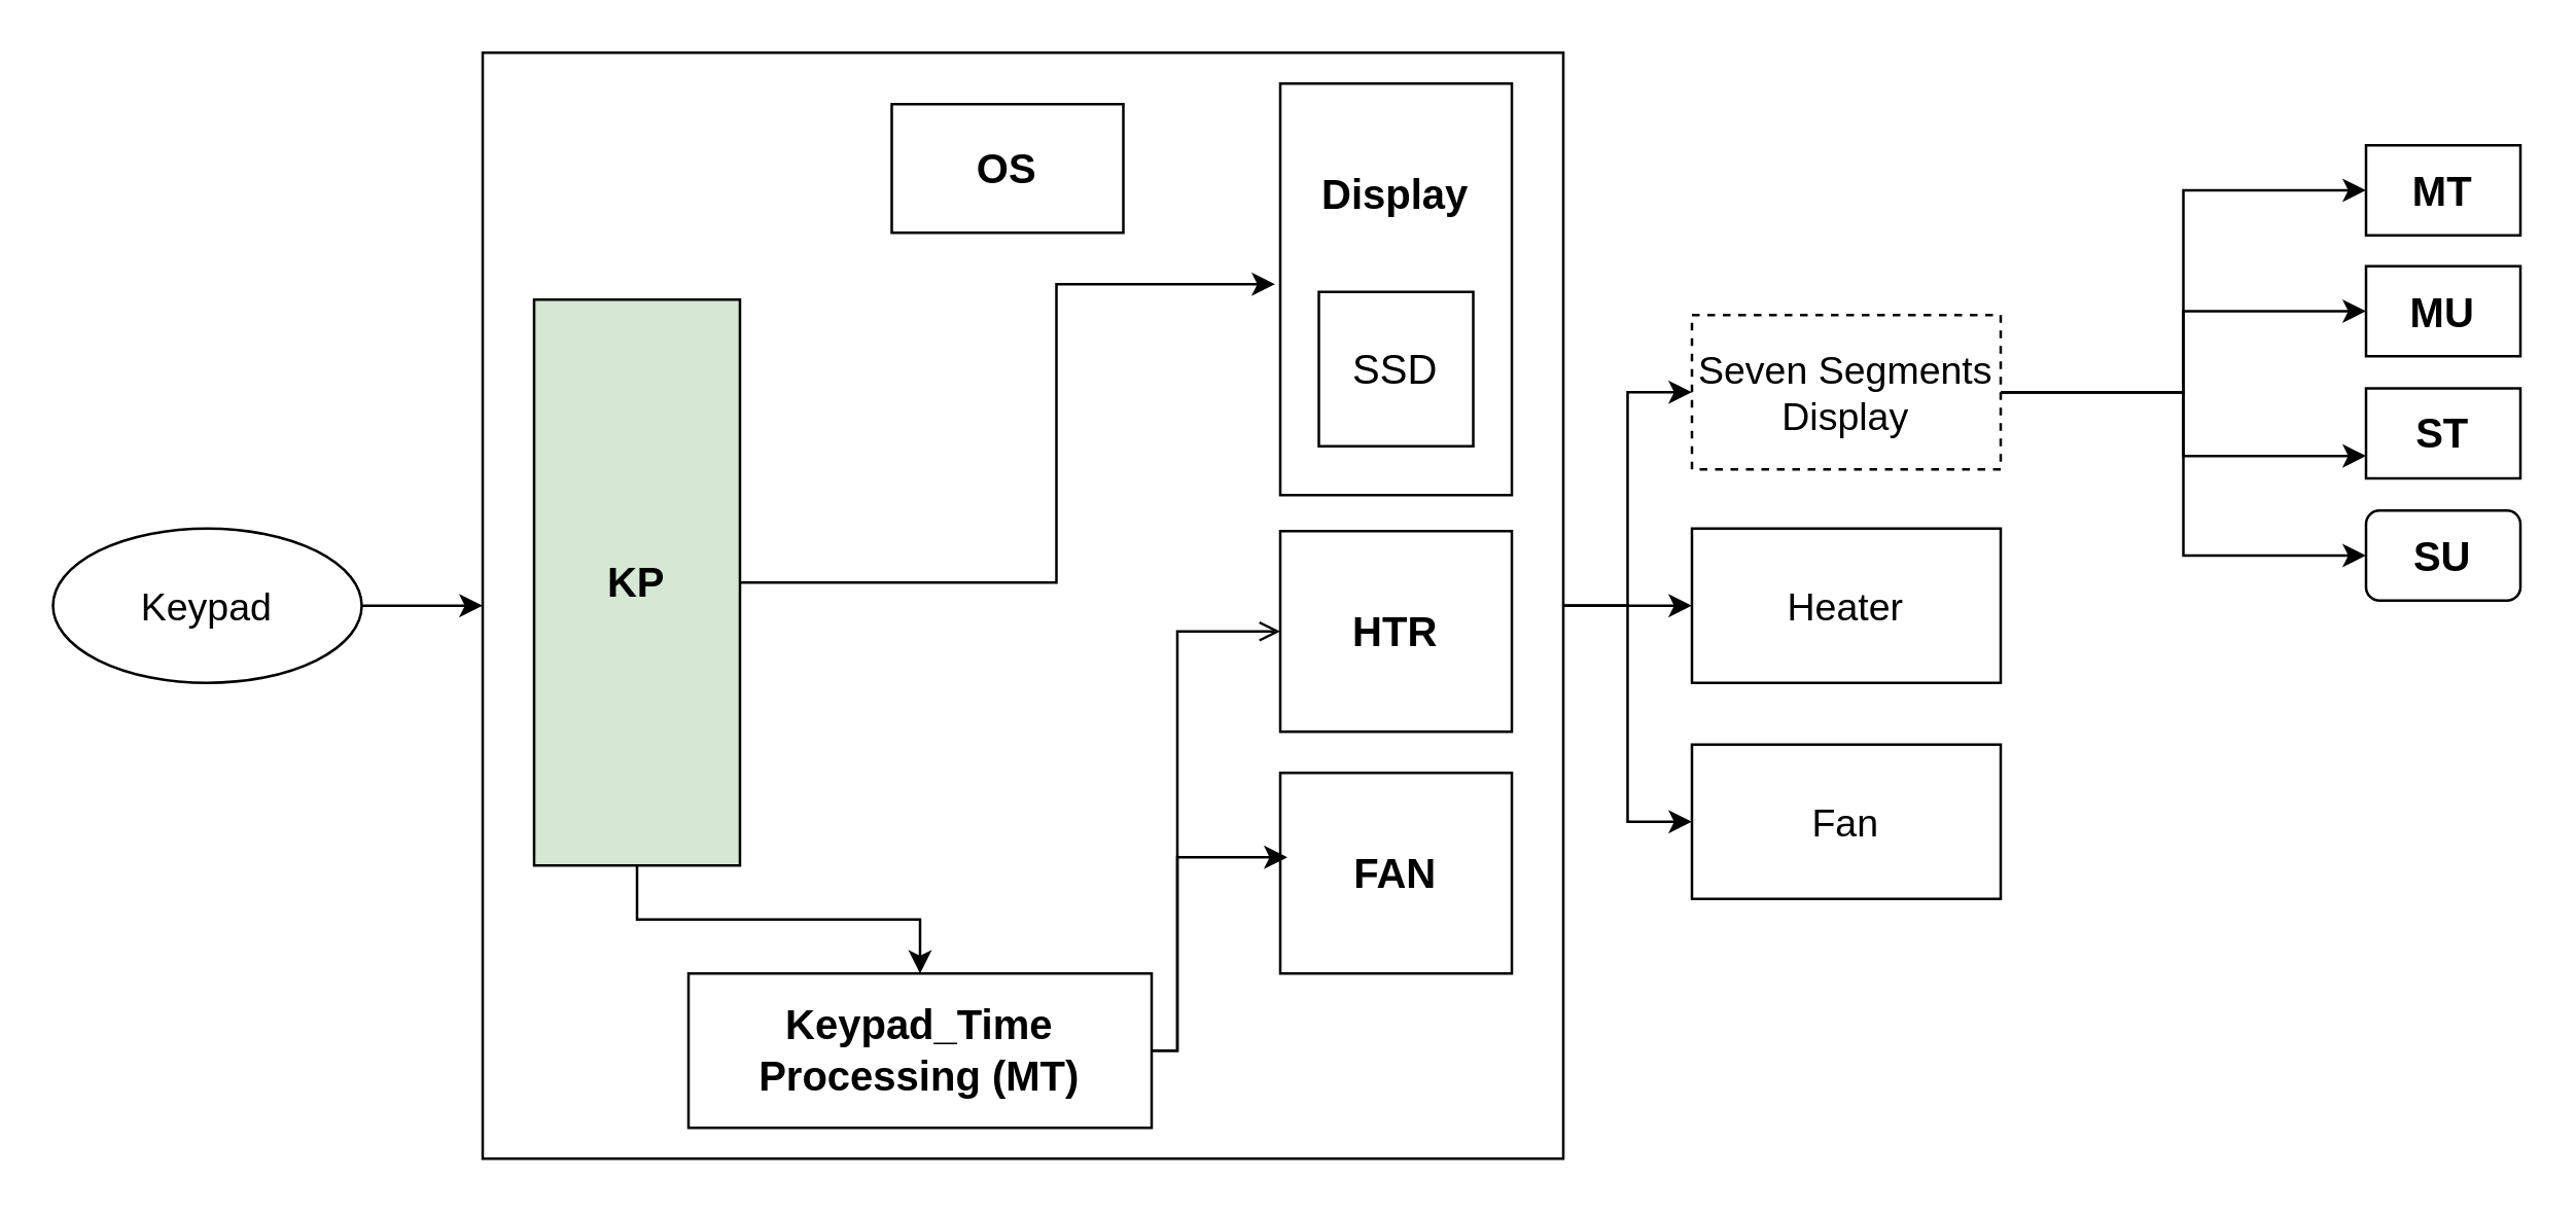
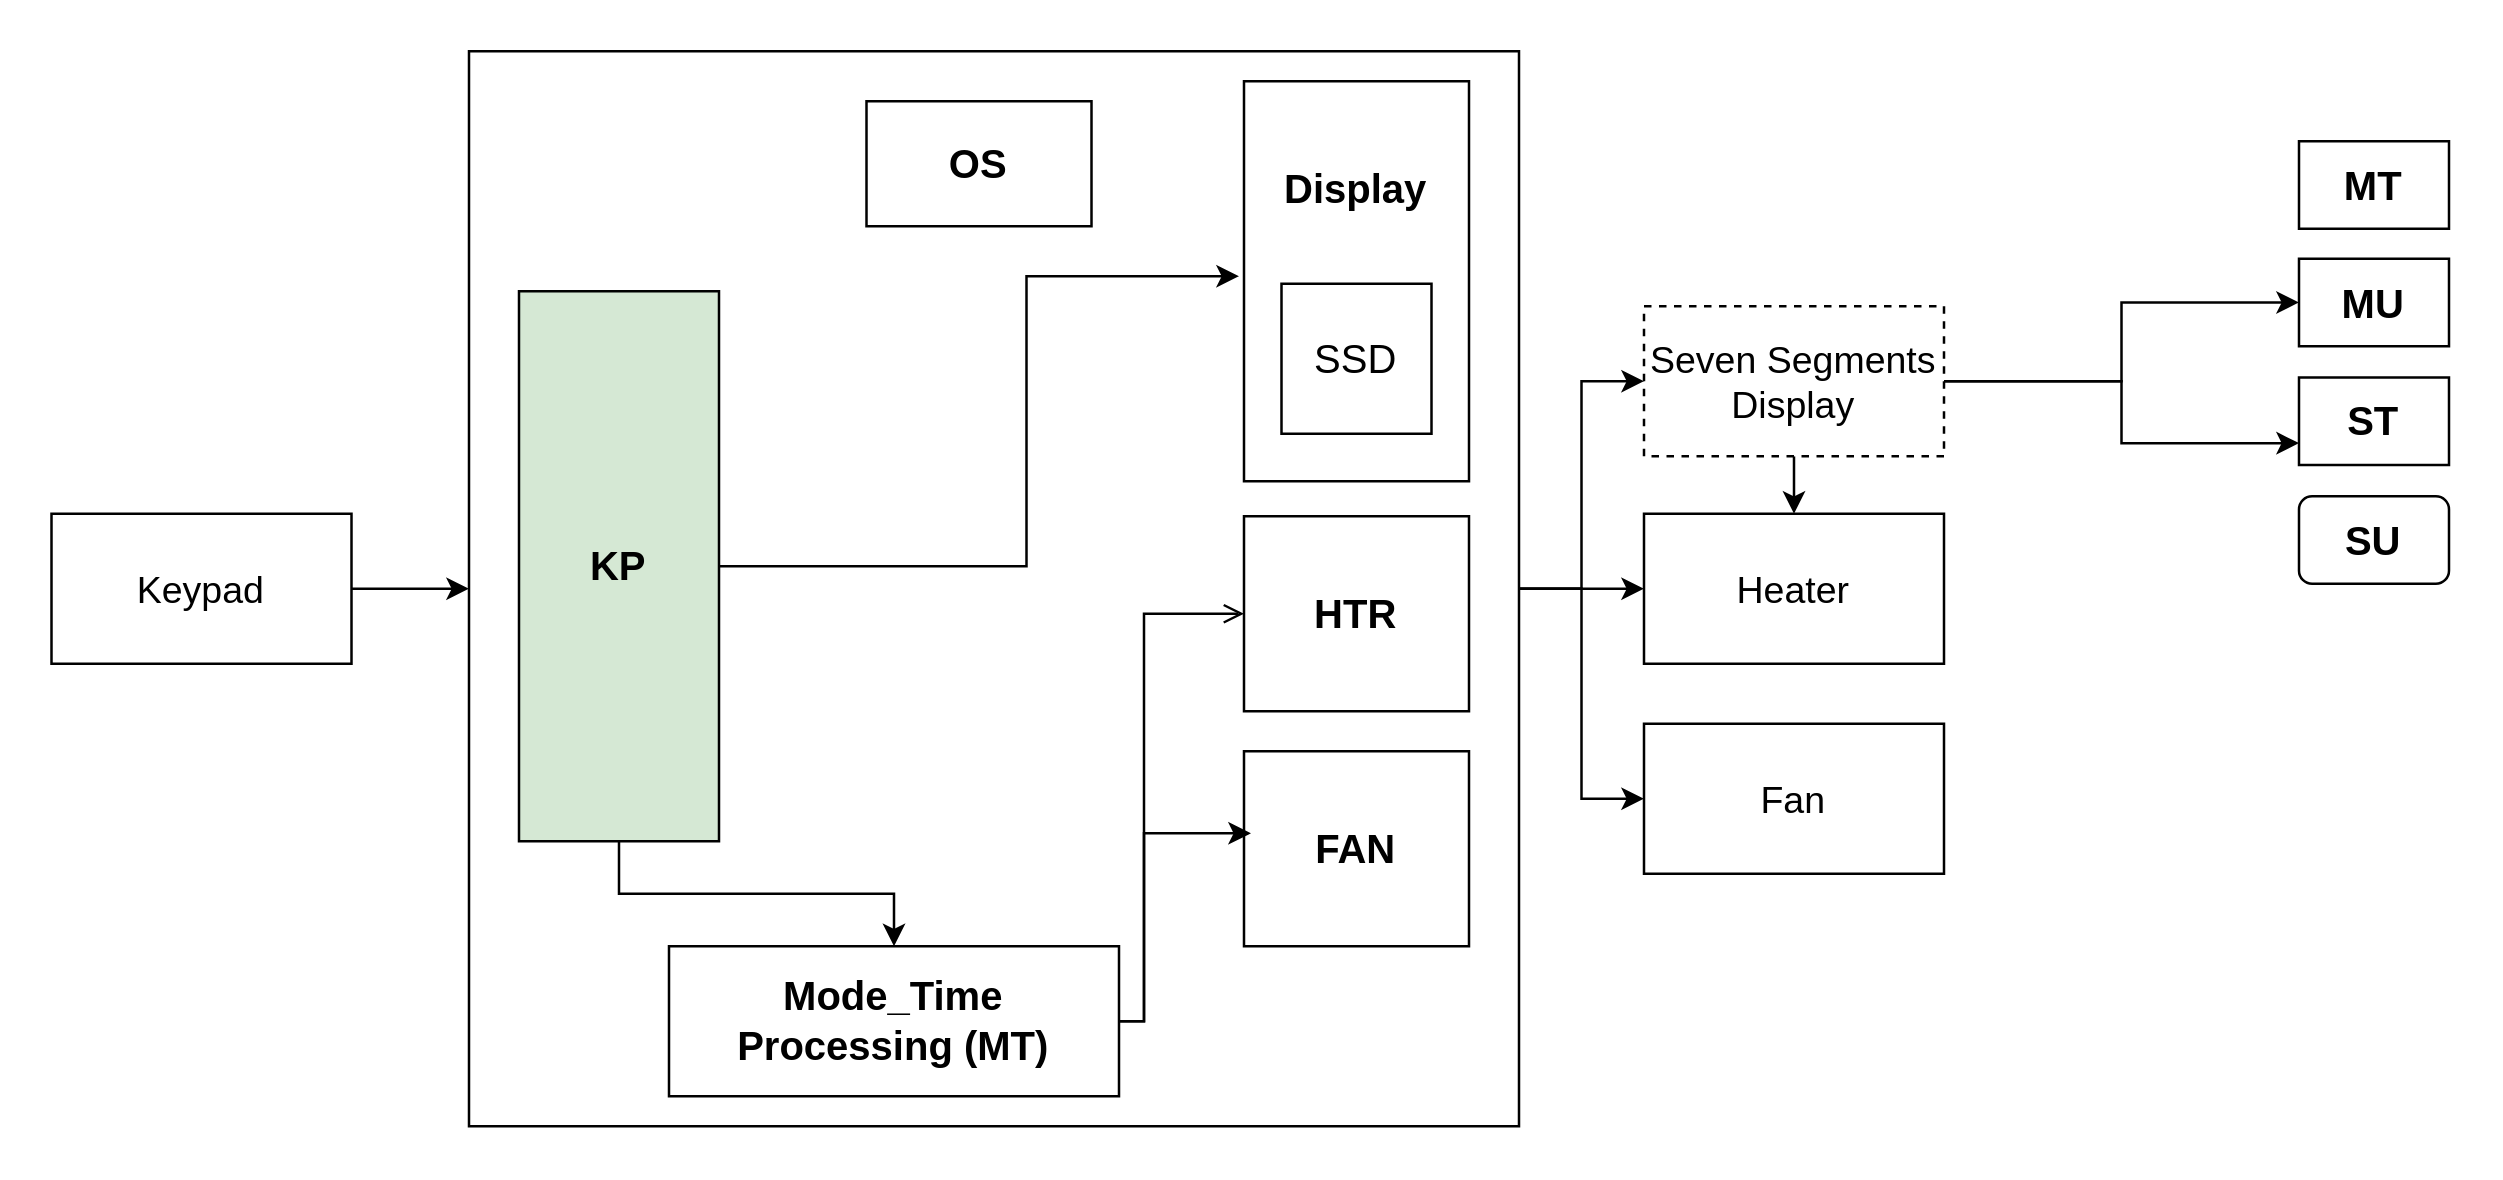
  <mxCell id="0" />
  <mxCell id="1" parent="0" />
- <mxCell id="2" style="edgeStyle=orthogonalEdgeStyle;rounded=0;orthogonalLoop=1;jettySize=auto;html=1;entryX=0;entryY=0.5;entryDx=0;entryDy=0;" edge="1" parent="1" source="6" target="27"><mxGeometry relative="1" as="geometry"><mxPoint x="878" y="77.5" as="targetPoint" /></mxGeometry></mxCell>
  <mxCell id="3" style="edgeStyle=orthogonalEdgeStyle;rounded=0;orthogonalLoop=1;jettySize=auto;html=1;entryX=0;entryY=0.5;entryDx=0;entryDy=0;" edge="1" parent="1" source="6" target="28"><mxGeometry relative="1" as="geometry"><mxPoint x="878" y="133.25" as="targetPoint" /></mxGeometry></mxCell>
  <mxCell id="4" style="edgeStyle=orthogonalEdgeStyle;rounded=0;orthogonalLoop=1;jettySize=auto;html=1;entryX=0;entryY=0.75;entryDx=0;entryDy=0;" edge="1" parent="1" source="6" target="29"><mxGeometry relative="1" as="geometry"><mxPoint x="878" y="172" as="targetPoint" /></mxGeometry></mxCell>
- <mxCell id="5" style="edgeStyle=orthogonalEdgeStyle;rounded=0;orthogonalLoop=1;jettySize=auto;html=1;entryX=0;entryY=0.5;entryDx=0;entryDy=0;" edge="1" parent="1" source="6" target="30"><mxGeometry relative="1" as="geometry"><mxPoint x="878" y="219.5" as="targetPoint" /></mxGeometry></mxCell>
+ <mxCell id="5" style="edgeStyle=orthogonalEdgeStyle;rounded=0;orthogonalLoop=1;jettySize=auto;html=1;" edge="1" parent="1" source="6" target="9"><mxGeometry relative="1" as="geometry"><mxPoint x="878" y="219.5" as="targetPoint" /></mxGeometry></mxCell>
  <mxCell id="6" value="Seven Segments Display" style="rounded=0;whiteSpace=wrap;html=1;fontStyle=0;fontSize=15;dashed=1;" vertex="1" parent="1"><mxGeometry x="657" y="122" width="120" height="60" as="geometry" /></mxCell>
  <mxCell id="7" value="" style="edgeStyle=orthogonalEdgeStyle;rounded=0;orthogonalLoop=1;jettySize=auto;html=1;" edge="1" parent="1" source="8" target="14"><mxGeometry relative="1" as="geometry" /></mxCell>
- <mxCell id="8" value="Keypad" style="ellipse;whiteSpace=wrap;html=1;fontStyle=0;fontSize=15;" vertex="1" parent="1"><mxGeometry x="20" y="205" width="120" height="60" as="geometry" /></mxCell>
+ <mxCell id="8" value="Keypad" style="rounded=0;whiteSpace=wrap;html=1;fontStyle=0;fontSize=15;" vertex="1" parent="1"><mxGeometry x="20" y="205" width="120" height="60" as="geometry" /></mxCell>
  <mxCell id="9" value="Heater" style="rounded=0;whiteSpace=wrap;html=1;fontStyle=0;fontSize=15;" vertex="1" parent="1"><mxGeometry x="657" y="205" width="120" height="60" as="geometry" /></mxCell>
  <mxCell id="10" value="Fan" style="rounded=0;whiteSpace=wrap;html=1;fontStyle=0;fontSize=15;" vertex="1" parent="1"><mxGeometry x="657" y="289" width="120" height="60" as="geometry" /></mxCell>
  <mxCell id="11" style="edgeStyle=orthogonalEdgeStyle;rounded=0;orthogonalLoop=1;jettySize=auto;html=1;entryX=0;entryY=0.5;entryDx=0;entryDy=0;" edge="1" parent="1" source="14" target="6"><mxGeometry relative="1" as="geometry" /></mxCell>
  <mxCell id="12" style="edgeStyle=orthogonalEdgeStyle;rounded=0;orthogonalLoop=1;jettySize=auto;html=1;entryX=0;entryY=0.5;entryDx=0;entryDy=0;" edge="1" parent="1" source="14" target="10"><mxGeometry relative="1" as="geometry" /></mxCell>
  <mxCell id="13" style="edgeStyle=orthogonalEdgeStyle;rounded=0;orthogonalLoop=1;jettySize=auto;html=1;entryX=0;entryY=0.5;entryDx=0;entryDy=0;" edge="1" parent="1" source="14" target="9"><mxGeometry relative="1" as="geometry" /></mxCell>
  <mxCell id="14" value="" style="rounded=0;whiteSpace=wrap;html=1;" vertex="1" parent="1"><mxGeometry x="187" y="20" width="420" height="430" as="geometry" /></mxCell>
  <mxCell id="15" value="OS" style="rounded=0;whiteSpace=wrap;html=1;fontStyle=1;fontSize=16;" vertex="1" parent="1"><mxGeometry x="346" y="40" width="90" height="50" as="geometry" /></mxCell>
  <mxCell id="16" style="edgeStyle=orthogonalEdgeStyle;rounded=0;orthogonalLoop=1;jettySize=auto;html=1;exitX=1;exitY=0.5;exitDx=0;exitDy=0;" edge="1" parent="1"><mxGeometry relative="1" as="geometry"><mxPoint x="286" y="226" as="sourcePoint" /><mxPoint x="495" y="110" as="targetPoint" /><Array as="points"><mxPoint x="410" y="226" /><mxPoint x="410" y="110" /></Array></mxGeometry></mxCell>
  <mxCell id="17" style="edgeStyle=orthogonalEdgeStyle;rounded=0;orthogonalLoop=1;jettySize=auto;html=1;entryX=0.5;entryY=0;entryDx=0;entryDy=0;" edge="1" parent="1" source="18" target="26"><mxGeometry relative="1" as="geometry" /></mxCell>
  <mxCell id="18" value="&lt;span style=&quot;font-size: 16px;&quot;&gt;KP&lt;/span&gt;" style="rounded=0;whiteSpace=wrap;html=1;fontStyle=1;fontSize=16;fillColor=#d5e8d4;" vertex="1" parent="1"><mxGeometry x="207" y="116" width="80" height="220" as="geometry" /></mxCell>
  <mxCell id="19" value="" style="rounded=0;whiteSpace=wrap;html=1;" vertex="1" parent="1"><mxGeometry x="497" y="32" width="90" height="160" as="geometry" /></mxCell>
  <mxCell id="20" value="HTR" style="rounded=0;whiteSpace=wrap;html=1;fontStyle=1;fontSize=16;" vertex="1" parent="1"><mxGeometry x="497" y="206" width="90" height="78" as="geometry" /></mxCell>
  <mxCell id="21" value="FAN" style="rounded=0;whiteSpace=wrap;html=1;fontStyle=1;fontSize=16;" vertex="1" parent="1"><mxGeometry x="497" y="300" width="90" height="78" as="geometry" /></mxCell>
  <mxCell id="22" value="&lt;font style=&quot;font-size: 16px;&quot;&gt;SSD&lt;/font&gt;" style="whiteSpace=wrap;html=1;aspect=fixed;" vertex="1" parent="1"><mxGeometry x="512" y="113" width="60" height="60" as="geometry" /></mxCell>
  <mxCell id="23" value="&lt;b&gt;&lt;font style=&quot;font-size: 16px;&quot;&gt;Display&lt;/font&gt;&lt;/b&gt;" style="text;html=1;align=center;verticalAlign=middle;whiteSpace=wrap;rounded=0;" vertex="1" parent="1"><mxGeometry x="512" y="60" width="60" height="30" as="geometry" /></mxCell>
  <mxCell id="24" value="" style="edgeStyle=orthogonalEdgeStyle;rounded=0;orthogonalLoop=1;jettySize=auto;html=1;entryX=0.031;entryY=0.421;entryDx=0;entryDy=0;entryPerimeter=0;" edge="1" parent="1" source="26" target="21"><mxGeometry relative="1" as="geometry"><mxPoint x="387" y="310" as="targetPoint" /><Array as="points"><mxPoint x="457" y="408" /><mxPoint x="457" y="333" /></Array></mxGeometry></mxCell>
  <mxCell id="25" style="edgeStyle=orthogonalEdgeStyle;rounded=0;orthogonalLoop=1;jettySize=auto;html=1;entryX=0;entryY=0.5;entryDx=0;entryDy=0;endArrow=open;" edge="1" parent="1" source="26" target="20"><mxGeometry relative="1" as="geometry"><Array as="points"><mxPoint x="457" y="408" /><mxPoint x="457" y="245" /></Array></mxGeometry></mxCell>
- <mxCell id="26" value="&lt;font style=&quot;font-size: 16px;&quot;&gt;&lt;b&gt;Keypad_Time Processing (MT)&lt;/b&gt;&lt;/font&gt;" style="rounded=0;whiteSpace=wrap;html=1;" vertex="1" parent="1"><mxGeometry x="267" y="378" width="180" height="60" as="geometry" /></mxCell>
+ <mxCell id="26" value="&lt;font style=&quot;font-size: 16px;&quot;&gt;&lt;b&gt;Mode_Time Processing (MT)&lt;/b&gt;&lt;/font&gt;" style="rounded=0;whiteSpace=wrap;html=1;" vertex="1" parent="1"><mxGeometry x="267" y="378" width="180" height="60" as="geometry" /></mxCell>
  <mxCell id="27" value="MT" style="rounded=0;whiteSpace=wrap;html=1;fontSize=16;fontStyle=1" vertex="1" parent="1"><mxGeometry x="919" y="56" width="60" height="35" as="geometry" /></mxCell>
  <mxCell id="28" value="MU" style="rounded=0;whiteSpace=wrap;html=1;fontSize=16;fontStyle=1" vertex="1" parent="1"><mxGeometry x="919" y="103" width="60" height="35" as="geometry" /></mxCell>
  <mxCell id="29" value="ST" style="rounded=0;whiteSpace=wrap;html=1;fontSize=16;fontStyle=1" vertex="1" parent="1"><mxGeometry x="919" y="150.5" width="60" height="35" as="geometry" /></mxCell>
  <mxCell id="30" value="SU" style="whiteSpace=wrap;html=1;fontSize=16;fontStyle=1;rounded=1;" vertex="1" parent="1"><mxGeometry x="919" y="198" width="60" height="35" as="geometry" /></mxCell>
